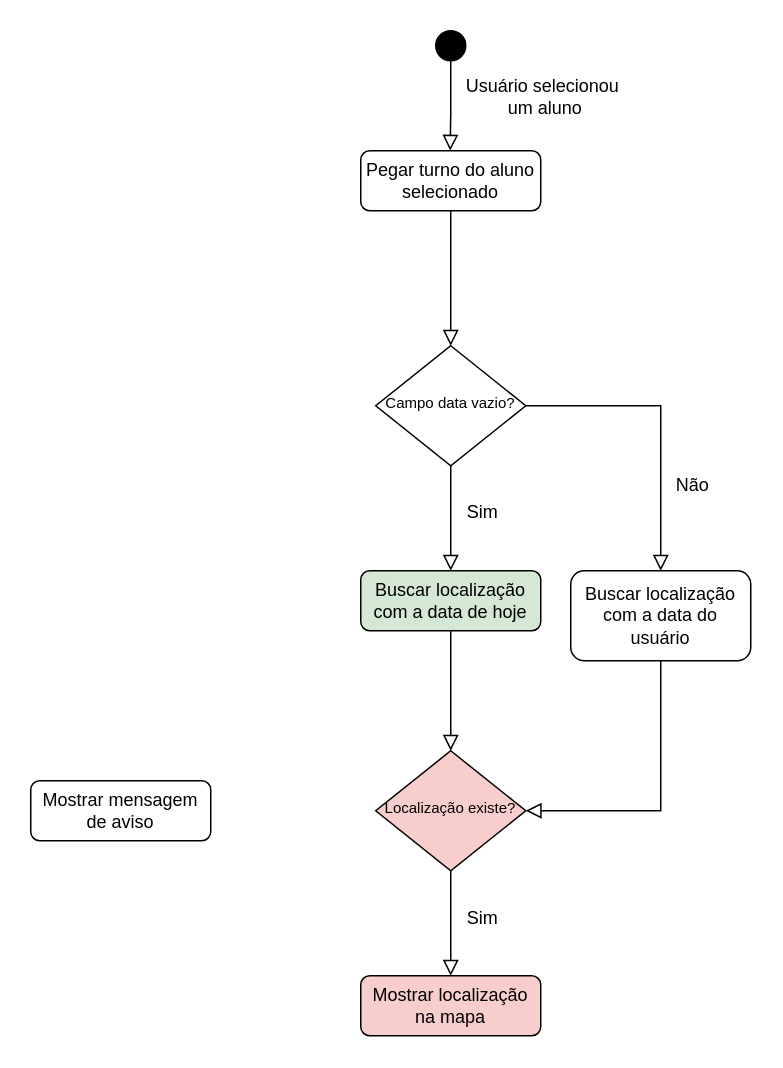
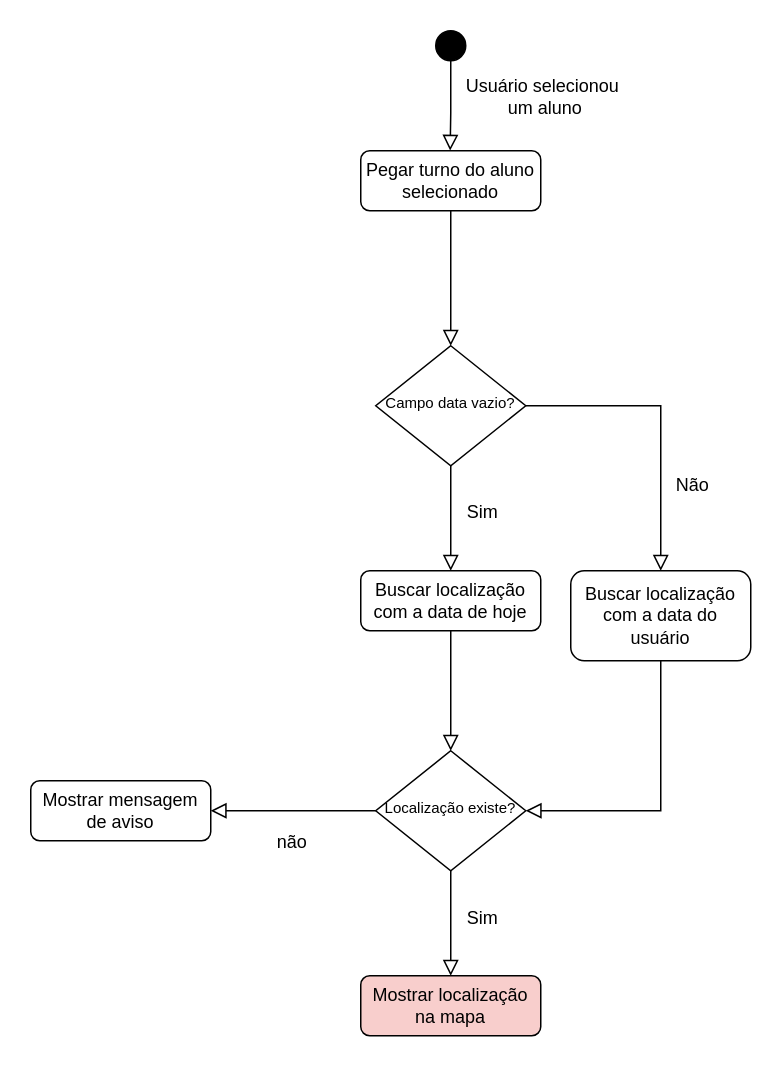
  <mxCell id="0" />
  <mxCell id="1" parent="0" />
  <mxCell id="2" value="" style="ellipse;shape=doubleEllipse;whiteSpace=wrap;html=1;aspect=fixed;fillColor=#000000;" parent="1" vertex="1"><mxGeometry x="290" y="20" width="20" height="20" as="geometry" /></mxCell>
  <mxCell id="3" value="" style="rounded=0;html=1;jettySize=auto;orthogonalLoop=1;fontSize=11;endArrow=block;endFill=0;endSize=8;strokeWidth=1;shadow=0;labelBackgroundColor=none;edgeStyle=orthogonalEdgeStyle;exitX=0.5;exitY=1;exitDx=0;exitDy=0;" parent="1" source="2" edge="1"><mxGeometry relative="1" as="geometry"><mxPoint x="299.62" y="49.9" as="sourcePoint" /><mxPoint x="299.62" y="99.9" as="targetPoint" /><Array as="points"><mxPoint x="300" y="75" /></Array></mxGeometry></mxCell>
  <mxCell id="4" value="Usuário selecionou&lt;br&gt;&amp;nbsp;um aluno" style="text;html=1;align=center;verticalAlign=middle;resizable=0;points=[];labelBackgroundColor=#ffffff;" vertex="1" connectable="0" parent="3"><mxGeometry x="0.163" y="12" relative="1" as="geometry"><mxPoint x="48.55" y="-12" as="offset" /></mxGeometry></mxCell>
  <mxCell id="5" value="Pegar turno do aluno selecionado" style="rounded=1;whiteSpace=wrap;html=1;fontSize=12;glass=0;strokeWidth=1;shadow=0;" vertex="1" parent="1"><mxGeometry x="240" y="100" width="120" height="40" as="geometry" /></mxCell>
  <mxCell id="6" value="" style="rounded=0;html=1;jettySize=auto;orthogonalLoop=1;fontSize=11;endArrow=block;endFill=0;endSize=8;strokeWidth=1;shadow=0;labelBackgroundColor=none;edgeStyle=orthogonalEdgeStyle;exitX=0.5;exitY=1;exitDx=0;exitDy=0;entryX=0.5;entryY=0;entryDx=0;entryDy=0;" edge="1" parent="1" source="5" target="8"><mxGeometry relative="1" as="geometry"><mxPoint x="300.413" y="170" as="sourcePoint" /><mxPoint x="351" y="220" as="targetPoint" /><Array as="points" /></mxGeometry></mxCell>
- <mxCell id="7" value="Buscar localização com a data de hoje" style="rounded=1;whiteSpace=wrap;html=1;fontSize=12;glass=0;strokeWidth=1;shadow=0;fillColor=#d5e8d4;" vertex="1" parent="1"><mxGeometry x="240" y="380" width="120" height="40" as="geometry" /></mxCell>
+ <mxCell id="7" value="Buscar localização com a data de hoje" style="rounded=1;whiteSpace=wrap;html=1;fontSize=12;glass=0;strokeWidth=1;shadow=0;" vertex="1" parent="1"><mxGeometry x="240" y="380" width="120" height="40" as="geometry" /></mxCell>
  <mxCell id="8" value="&lt;font size=&quot;1&quot;&gt;Campo data vazio?&lt;/font&gt;" style="rhombus;whiteSpace=wrap;html=1;shadow=0;fontFamily=Helvetica;fontSize=12;align=center;strokeWidth=1;spacing=6;spacingTop=-4;" vertex="1" parent="1"><mxGeometry x="250" y="230" width="100" height="80" as="geometry" /></mxCell>
  <mxCell id="9" value="" style="rounded=0;html=1;jettySize=auto;orthogonalLoop=1;fontSize=11;endArrow=block;endFill=0;endSize=8;strokeWidth=1;shadow=0;labelBackgroundColor=none;edgeStyle=orthogonalEdgeStyle;exitX=0.5;exitY=1;exitDx=0;exitDy=0;entryX=0.5;entryY=0;entryDx=0;entryDy=0;" edge="1" parent="1" source="8" target="7"><mxGeometry relative="1" as="geometry"><mxPoint x="299.66" y="370" as="sourcePoint" /><mxPoint x="299.66" y="460" as="targetPoint" /><Array as="points" /></mxGeometry></mxCell>
  <mxCell id="10" value="Sim" style="text;html=1;align=center;verticalAlign=middle;resizable=0;points=[];labelBackgroundColor=#ffffff;" vertex="1" connectable="0" parent="9"><mxGeometry x="0.73" y="-4" relative="1" as="geometry"><mxPoint x="24" y="-30.69" as="offset" /></mxGeometry></mxCell>
  <mxCell id="11" value="" style="rounded=0;html=1;jettySize=auto;orthogonalLoop=1;fontSize=11;endArrow=block;endFill=0;endSize=8;strokeWidth=1;shadow=0;labelBackgroundColor=none;edgeStyle=orthogonalEdgeStyle;exitX=1;exitY=0.5;exitDx=0;exitDy=0;entryX=0.5;entryY=0;entryDx=0;entryDy=0;" edge="1" parent="1" source="8" target="13"><mxGeometry relative="1" as="geometry"><mxPoint x="440" y="270" as="sourcePoint" /><mxPoint x="440" y="340" as="targetPoint" /><Array as="points" /></mxGeometry></mxCell>
  <mxCell id="12" value="Não" style="text;html=1;align=center;verticalAlign=middle;resizable=0;points=[];labelBackgroundColor=#ffffff;" vertex="1" connectable="0" parent="11"><mxGeometry x="0.73" y="-4" relative="1" as="geometry"><mxPoint x="24" y="-30.69" as="offset" /></mxGeometry></mxCell>
  <mxCell id="13" value="Buscar localização com a data do usuário" style="rounded=1;whiteSpace=wrap;html=1;fontSize=12;glass=0;strokeWidth=1;shadow=0;" vertex="1" parent="1"><mxGeometry x="380" y="380" width="120" height="60" as="geometry" /></mxCell>
  <mxCell id="14" value="Mostrar localização na mapa" style="rounded=1;whiteSpace=wrap;html=1;fontSize=12;glass=0;strokeWidth=1;shadow=0;fillColor=#f8cecc;" vertex="1" parent="1"><mxGeometry x="240" y="650" width="120" height="40" as="geometry" /></mxCell>
- <mxCell id="15" value="&lt;font size=&quot;1&quot;&gt;Localização existe?&lt;/font&gt;" style="rhombus;whiteSpace=wrap;html=1;shadow=0;fontFamily=Helvetica;fontSize=12;align=center;strokeWidth=1;spacing=6;spacingTop=-4;fillColor=#f8cecc;" vertex="1" parent="1"><mxGeometry x="250" y="500" width="100" height="80" as="geometry" /></mxCell>
+ <mxCell id="15" value="&lt;font size=&quot;1&quot;&gt;Localização existe?&lt;/font&gt;" style="rhombus;whiteSpace=wrap;html=1;shadow=0;fontFamily=Helvetica;fontSize=12;align=center;strokeWidth=1;spacing=6;spacingTop=-4;" vertex="1" parent="1"><mxGeometry x="250" y="500" width="100" height="80" as="geometry" /></mxCell>
  <mxCell id="16" value="" style="rounded=0;html=1;jettySize=auto;orthogonalLoop=1;fontSize=11;endArrow=block;endFill=0;endSize=8;strokeWidth=1;shadow=0;labelBackgroundColor=none;edgeStyle=orthogonalEdgeStyle;exitX=0.5;exitY=1;exitDx=0;exitDy=0;entryX=0.5;entryY=0;entryDx=0;entryDy=0;" edge="1" parent="1" source="7" target="15"><mxGeometry relative="1" as="geometry"><mxPoint x="299.56" y="429.9" as="sourcePoint" /><mxPoint x="300" y="480" as="targetPoint" /><Array as="points" /></mxGeometry></mxCell>
  <mxCell id="17" value="" style="rounded=0;html=1;jettySize=auto;orthogonalLoop=1;fontSize=11;endArrow=block;endFill=0;endSize=8;strokeWidth=1;shadow=0;labelBackgroundColor=none;edgeStyle=orthogonalEdgeStyle;exitX=0.5;exitY=1;exitDx=0;exitDy=0;entryX=1;entryY=0.5;entryDx=0;entryDy=0;" edge="1" parent="1" source="13" target="15"><mxGeometry relative="1" as="geometry"><mxPoint x="410" y="460" as="sourcePoint" /><mxPoint x="410" y="540" as="targetPoint" /><Array as="points" /></mxGeometry></mxCell>
  <mxCell id="18" value="" style="rounded=0;html=1;jettySize=auto;orthogonalLoop=1;fontSize=11;endArrow=block;endFill=0;endSize=8;strokeWidth=1;shadow=0;labelBackgroundColor=none;edgeStyle=orthogonalEdgeStyle;entryX=0.5;entryY=0;entryDx=0;entryDy=0;exitX=0.5;exitY=1;exitDx=0;exitDy=0;" edge="1" parent="1" source="15" target="14"><mxGeometry relative="1" as="geometry"><mxPoint x="300" y="586" as="sourcePoint" /><mxPoint x="430" y="690" as="targetPoint" /><Array as="points" /></mxGeometry></mxCell>
  <mxCell id="19" value="Sim" style="text;html=1;align=center;verticalAlign=middle;resizable=0;points=[];labelBackgroundColor=#ffffff;" vertex="1" connectable="0" parent="18"><mxGeometry x="-0.899" y="-1" relative="1" as="geometry"><mxPoint x="21.0" y="27.55" as="offset" /></mxGeometry></mxCell>
+ <mxCell id="20" value="" style="rounded=0;html=1;jettySize=auto;orthogonalLoop=1;fontSize=11;endArrow=block;endFill=0;endSize=8;strokeWidth=1;shadow=0;labelBackgroundColor=none;edgeStyle=orthogonalEdgeStyle;exitX=0;exitY=0.5;exitDx=0;exitDy=0;entryX=1;entryY=0.5;entryDx=0;entryDy=0;" edge="1" parent="1" source="15" target="22"><mxGeometry relative="1" as="geometry"><mxPoint x="180" y="549.31" as="sourcePoint" /><mxPoint x="160" y="540" as="targetPoint" /><Array as="points" /></mxGeometry></mxCell>
+ <mxCell id="21" value="não" style="text;html=1;align=center;verticalAlign=middle;resizable=0;points=[];labelBackgroundColor=#ffffff;" vertex="1" connectable="0" parent="20"><mxGeometry x="-0.899" y="-1" relative="1" as="geometry"><mxPoint x="-50.83" y="21" as="offset" /></mxGeometry></mxCell>
  <mxCell id="22" value="Mostrar mensagem de aviso" style="rounded=1;whiteSpace=wrap;html=1;fontSize=12;glass=0;strokeWidth=1;shadow=0;" vertex="1" parent="1"><mxGeometry x="20" y="520" width="120" height="40" as="geometry" /></mxCell>
